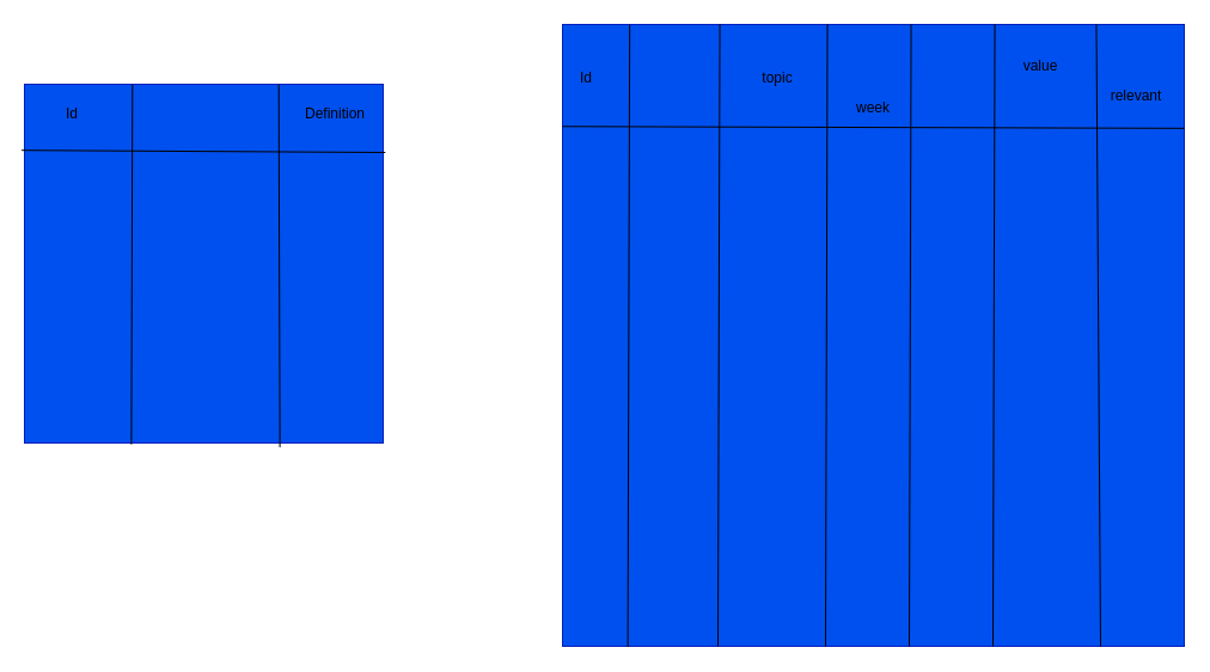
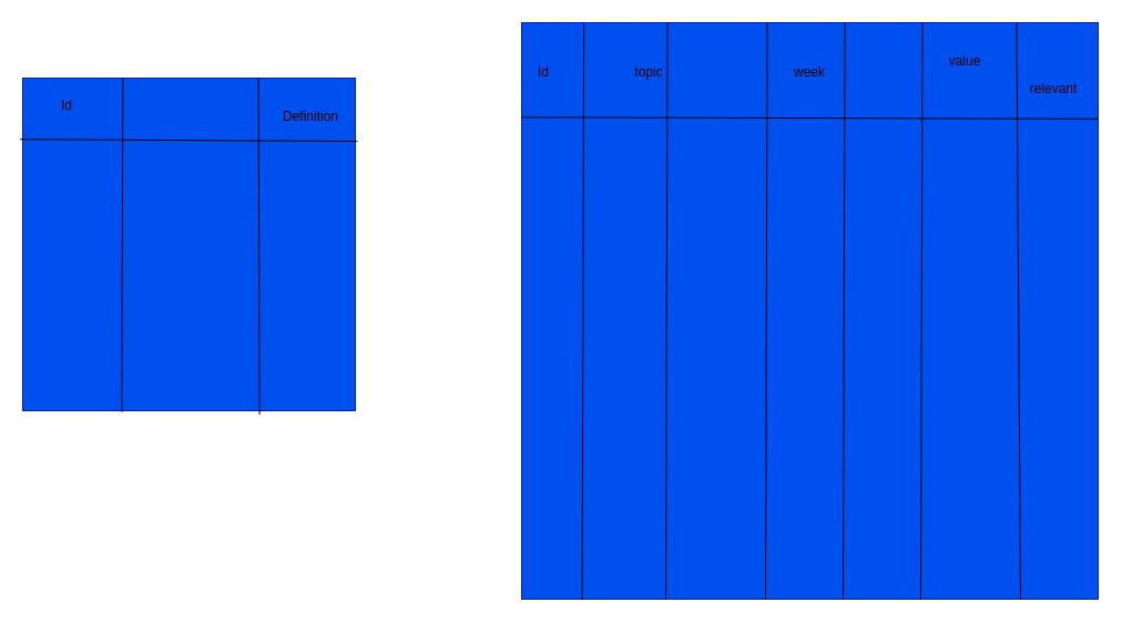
  <mxCell id="0" />
  <mxCell id="1" parent="0" />
  <mxCell id="2" value="" style="whiteSpace=wrap;html=1;aspect=fixed;fillColor=#0050ef;fontColor=#ffffff;strokeColor=#001DBC;" parent="1" vertex="1"><mxGeometry x="20" y="70" width="300" height="300" as="geometry" /></mxCell>
  <mxCell id="3" value="" style="whiteSpace=wrap;html=1;aspect=fixed;fillColor=#0050ef;fontColor=#ffffff;strokeColor=#001DBC;" parent="1" vertex="1"><mxGeometry x="470" y="20" width="520" height="520" as="geometry" /></mxCell>
  <mxCell id="4" value="" style="endArrow=none;html=1;exitX=-0.008;exitY=0.184;exitDx=0;exitDy=0;exitPerimeter=0;entryX=1.006;entryY=0.19;entryDx=0;entryDy=0;entryPerimeter=0;" parent="1" source="2" target="2" edge="1"><mxGeometry width="50" height="50" relative="1" as="geometry"><mxPoint x="430" y="300" as="sourcePoint" /><mxPoint x="480" y="250" as="targetPoint" /></mxGeometry></mxCell>
  <mxCell id="5" value="" style="endArrow=none;html=1;entryX=0.301;entryY=0.001;entryDx=0;entryDy=0;entryPerimeter=0;exitX=0.298;exitY=1.004;exitDx=0;exitDy=0;exitPerimeter=0;" parent="1" source="2" target="2" edge="1"><mxGeometry width="50" height="50" relative="1" as="geometry"><mxPoint x="430" y="300" as="sourcePoint" /><mxPoint x="480" y="250" as="targetPoint" /></mxGeometry></mxCell>
  <mxCell id="6" value="Id" style="text;html=1;strokeColor=none;fillColor=none;align=center;verticalAlign=middle;whiteSpace=wrap;rounded=0;" parent="1" vertex="1"><mxGeometry x="30" y="80" width="60" height="30" as="geometry" /></mxCell>
  <mxCell id="7" value="" style="endArrow=none;html=1;entryX=0.709;entryY=0.001;entryDx=0;entryDy=0;entryPerimeter=0;exitX=0.712;exitY=1.012;exitDx=0;exitDy=0;exitPerimeter=0;" parent="1" source="2" target="2" edge="1"><mxGeometry width="50" height="50" relative="1" as="geometry"><mxPoint x="430" y="300" as="sourcePoint" /><mxPoint x="480" y="250" as="targetPoint" /></mxGeometry></mxCell>
- <mxCell id="8" value="Definition" style="text;html=1;strokeColor=none;fillColor=none;align=center;verticalAlign=middle;whiteSpace=wrap;rounded=0;" parent="1" vertex="1"><mxGeometry x="250" y="80" width="60" height="30" as="geometry" /></mxCell>
+ <mxCell id="8" value="Definition" style="text;html=1;strokeColor=none;fillColor=none;align=center;verticalAlign=middle;whiteSpace=wrap;rounded=0;" parent="1" vertex="1"><mxGeometry x="250" y="90" width="60" height="30" as="geometry" /></mxCell>
  <mxCell id="9" value="" style="endArrow=none;html=1;exitX=0;exitY=0.164;exitDx=0;exitDy=0;exitPerimeter=0;entryX=1;entryY=0.167;entryDx=0;entryDy=0;entryPerimeter=0;" parent="1" source="3" target="3" edge="1"><mxGeometry width="50" height="50" relative="1" as="geometry"><mxPoint x="500" y="300" as="sourcePoint" /><mxPoint x="550" y="250" as="targetPoint" /></mxGeometry></mxCell>
  <mxCell id="10" value="" style="endArrow=none;html=1;entryX=0.108;entryY=0.001;entryDx=0;entryDy=0;entryPerimeter=0;exitX=0.105;exitY=1.001;exitDx=0;exitDy=0;exitPerimeter=0;" parent="1" source="3" target="3" edge="1"><mxGeometry width="50" height="50" relative="1" as="geometry"><mxPoint x="500" y="300" as="sourcePoint" /><mxPoint x="550" y="250" as="targetPoint" /></mxGeometry></mxCell>
  <mxCell id="11" value="" style="endArrow=none;html=1;entryX=0.108;entryY=0.001;entryDx=0;entryDy=0;entryPerimeter=0;exitX=0.105;exitY=1.001;exitDx=0;exitDy=0;exitPerimeter=0;" parent="1" edge="1"><mxGeometry width="50" height="50" relative="1" as="geometry"><mxPoint x="600" y="540" as="sourcePoint" /><mxPoint x="601.56" y="20" as="targetPoint" /></mxGeometry></mxCell>
  <mxCell id="12" value="" style="endArrow=none;html=1;entryX=0.108;entryY=0.001;entryDx=0;entryDy=0;entryPerimeter=0;exitX=0.105;exitY=1.001;exitDx=0;exitDy=0;exitPerimeter=0;" parent="1" edge="1"><mxGeometry width="50" height="50" relative="1" as="geometry"><mxPoint x="690" y="540" as="sourcePoint" /><mxPoint x="691.56" y="20" as="targetPoint" /></mxGeometry></mxCell>
  <mxCell id="13" value="" style="endArrow=none;html=1;entryX=0.108;entryY=0.001;entryDx=0;entryDy=0;entryPerimeter=0;exitX=0.105;exitY=1.001;exitDx=0;exitDy=0;exitPerimeter=0;" parent="1" edge="1"><mxGeometry width="50" height="50" relative="1" as="geometry"><mxPoint x="760" y="540" as="sourcePoint" /><mxPoint x="761.56" y="20" as="targetPoint" /></mxGeometry></mxCell>
  <mxCell id="14" value="" style="endArrow=none;html=1;entryX=0.108;entryY=0.001;entryDx=0;entryDy=0;entryPerimeter=0;exitX=0.105;exitY=1.001;exitDx=0;exitDy=0;exitPerimeter=0;" parent="1" edge="1"><mxGeometry width="50" height="50" relative="1" as="geometry"><mxPoint x="830" y="540" as="sourcePoint" /><mxPoint x="831.56" y="20" as="targetPoint" /></mxGeometry></mxCell>
  <mxCell id="15" value="" style="endArrow=none;html=1;entryX=0.108;entryY=0.001;entryDx=0;entryDy=0;entryPerimeter=0;exitX=0.105;exitY=1.001;exitDx=0;exitDy=0;exitPerimeter=0;" parent="1" edge="1"><mxGeometry width="50" height="50" relative="1" as="geometry"><mxPoint x="920" y="540" as="sourcePoint" /><mxPoint x="916.48" y="20.03" as="targetPoint" /></mxGeometry></mxCell>
  <mxCell id="16" value="Id" style="text;html=1;strokeColor=none;fillColor=none;align=center;verticalAlign=middle;whiteSpace=wrap;rounded=0;" parent="1" vertex="1"><mxGeometry x="460" y="50" width="60" height="30" as="geometry" /></mxCell>
- <mxCell id="17" value="topic" style="text;html=1;strokeColor=none;fillColor=none;align=center;verticalAlign=middle;whiteSpace=wrap;rounded=0;" parent="1" vertex="1"><mxGeometry x="620" y="50" width="60" height="30" as="geometry" /></mxCell>
- <mxCell id="18" value="week" style="text;html=1;strokeColor=none;fillColor=none;align=center;verticalAlign=middle;whiteSpace=wrap;rounded=0;" parent="1" vertex="1"><mxGeometry x="700" y="75" width="60" height="30" as="geometry" /></mxCell>
+ <mxCell id="17" value="topic" style="text;html=1;strokeColor=none;fillColor=none;align=center;verticalAlign=middle;whiteSpace=wrap;rounded=0;" parent="1" vertex="1"><mxGeometry x="555" y="50" width="60" height="30" as="geometry" /></mxCell>
+ <mxCell id="18" value="week" style="text;html=1;strokeColor=none;fillColor=none;align=center;verticalAlign=middle;whiteSpace=wrap;rounded=0;" parent="1" vertex="1"><mxGeometry x="700" y="50" width="60" height="30" as="geometry" /></mxCell>
  <mxCell id="19" value="value" style="text;html=1;strokeColor=none;fillColor=none;align=center;verticalAlign=middle;whiteSpace=wrap;rounded=0;" parent="1" vertex="1"><mxGeometry x="840" y="40" width="60" height="30" as="geometry" /></mxCell>
  <mxCell id="20" value="relevant" style="text;html=1;strokeColor=none;fillColor=none;align=center;verticalAlign=middle;whiteSpace=wrap;rounded=0;" parent="1" vertex="1"><mxGeometry x="920" y="65" width="60" height="30" as="geometry" /></mxCell>
